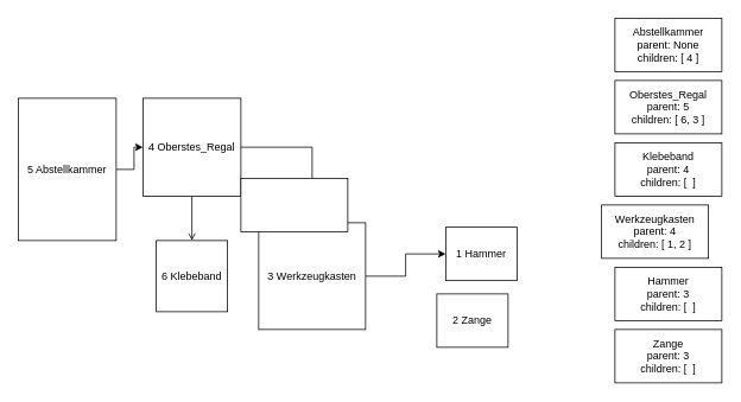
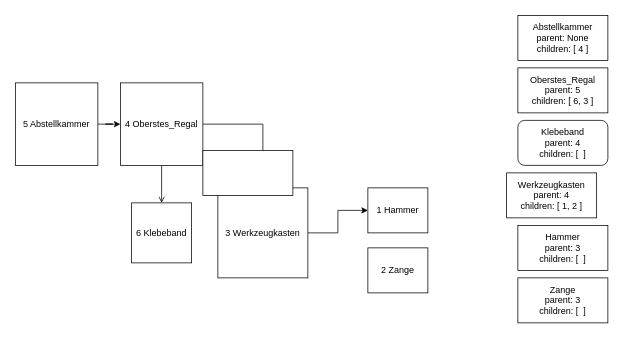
  <mxCell id="0" />
  <mxCell id="1" parent="0" />
  <mxCell id="2" value="" style="edgeStyle=orthogonalEdgeStyle;rounded=0;orthogonalLoop=1;jettySize=auto;html=1;" edge="1" parent="1" source="3" target="10"><mxGeometry relative="1" as="geometry" /></mxCell>
  <mxCell id="3" value="3 Werkzeugkasten" style="whiteSpace=wrap;html=1;aspect=fixed;" vertex="1" parent="1"><mxGeometry x="290" y="250" width="120" height="120" as="geometry" /></mxCell>
  <mxCell id="4" value="" style="edgeStyle=orthogonalEdgeStyle;rounded=0;orthogonalLoop=1;jettySize=auto;html=1;endArrow=open;" edge="1" parent="1" source="6" target="9"><mxGeometry relative="1" as="geometry" /></mxCell>
  <mxCell id="5" value="" style="edgeStyle=orthogonalEdgeStyle;rounded=0;orthogonalLoop=1;jettySize=auto;html=1;" edge="1" parent="1" source="6" target="3"><mxGeometry relative="1" as="geometry" /></mxCell>
  <mxCell id="6" value="4 Oberstes_Regal" style="whiteSpace=wrap;html=1;aspect=fixed;" vertex="1" parent="1"><mxGeometry x="160" y="110" width="110" height="110" as="geometry" /></mxCell>
  <mxCell id="7" value="" style="edgeStyle=orthogonalEdgeStyle;rounded=0;orthogonalLoop=1;jettySize=auto;html=1;" edge="1" parent="1" source="8" target="6"><mxGeometry relative="1" as="geometry" /></mxCell>
- <mxCell id="8" value="5 Abstellkammer" style="whiteSpace=wrap;html=1;aspect=fixed;" vertex="1" parent="1"><mxGeometry x="20" y="110" width="110" height="160" as="geometry" /></mxCell>
+ <mxCell id="8" value="5 Abstellkammer" style="whiteSpace=wrap;html=1;aspect=fixed;" vertex="1" parent="1"><mxGeometry x="20" y="110" width="110" height="110" as="geometry" /></mxCell>
  <mxCell id="9" value="6 Klebeband" style="whiteSpace=wrap;html=1;aspect=fixed;" vertex="1" parent="1"><mxGeometry x="175" y="270" width="80" height="80" as="geometry" /></mxCell>
- <mxCell id="10" value="&lt;div&gt;&lt;br&gt;&lt;/div&gt;&lt;div&gt;1 Hammer&lt;/div&gt;&lt;div&gt;&lt;br&gt;&lt;/div&gt;" style="whiteSpace=wrap;html=1;" vertex="1" parent="1"><mxGeometry x="500" y="255" width="80" height="60" as="geometry" /></mxCell>
+ <mxCell id="10" value="&lt;div&gt;&lt;br&gt;&lt;/div&gt;&lt;div&gt;1 Hammer&lt;/div&gt;&lt;div&gt;&lt;br&gt;&lt;/div&gt;" style="whiteSpace=wrap;html=1;" vertex="1" parent="1"><mxGeometry x="490" y="250" width="80" height="60" as="geometry" /></mxCell>
  <mxCell id="11" value="&lt;div&gt;Oberstes_Regal&lt;/div&gt;&lt;div&gt;parent: 5&lt;/div&gt;&lt;div&gt;children: [ 6, 3 ]&lt;br&gt;&lt;/div&gt;" style="whiteSpace=wrap;html=1;" vertex="1" parent="1"><mxGeometry x="690" y="90" width="120" height="60" as="geometry" /></mxCell>
  <mxCell id="12" value="&lt;div&gt;Abstellkammer&lt;/div&gt;&lt;div&gt;parent: None&lt;/div&gt;&lt;div&gt;children: [ 4 ]&lt;br&gt;&lt;/div&gt;" style="whiteSpace=wrap;html=1;" vertex="1" parent="1"><mxGeometry x="690" y="20" width="120" height="60" as="geometry" /></mxCell>
- <mxCell id="13" value="&lt;div&gt;Klebeband&lt;/div&gt;&lt;div&gt;parent: 4&lt;/div&gt;&lt;div&gt;children: [&amp;nbsp; ]&lt;br&gt;&lt;/div&gt;" style="whiteSpace=wrap;html=1;" vertex="1" parent="1"><mxGeometry x="690" y="160" width="120" height="60" as="geometry" /></mxCell>
+ <mxCell id="13" value="&lt;div&gt;Klebeband&lt;/div&gt;&lt;div&gt;parent: 4&lt;/div&gt;&lt;div&gt;children: [&amp;nbsp; ]&lt;br&gt;&lt;/div&gt;" style="whiteSpace=wrap;html=1;rounded=1;" vertex="1" parent="1"><mxGeometry x="690" y="160" width="120" height="60" as="geometry" /></mxCell>
  <mxCell id="14" value="&lt;div&gt;Werkzeugkasten&lt;/div&gt;&lt;div&gt;parent: 4&lt;/div&gt;&lt;div&gt;children: [ 1, 2 ]&lt;br&gt;&lt;/div&gt;" style="whiteSpace=wrap;html=1;" vertex="1" parent="1"><mxGeometry x="675" y="230" width="120" height="60" as="geometry" /></mxCell>
  <mxCell id="15" value="&lt;div&gt;Hammer&lt;/div&gt;&lt;div&gt;parent: 3&lt;/div&gt;&lt;div&gt;children: [&amp;nbsp; ]&lt;br&gt;&lt;/div&gt;" style="whiteSpace=wrap;html=1;" vertex="1" parent="1"><mxGeometry x="690" y="300" width="120" height="60" as="geometry" /></mxCell>
  <mxCell id="16" value="&lt;div&gt;Zange&lt;/div&gt;&lt;div&gt;parent: 3&lt;/div&gt;&lt;div&gt;children: [&amp;nbsp; ]&lt;br&gt;&lt;/div&gt;" style="whiteSpace=wrap;html=1;" vertex="1" parent="1"><mxGeometry x="690" y="370" width="120" height="60" as="geometry" /></mxCell>
  <mxCell id="17" value="&lt;div&gt;&lt;br&gt;&lt;/div&gt;&lt;div&gt;2 Zange&lt;/div&gt;&lt;div&gt;&lt;br&gt;&lt;/div&gt;" style="whiteSpace=wrap;html=1;" vertex="1" parent="1"><mxGeometry x="490" y="330" width="80" height="60" as="geometry" /></mxCell>
  <mxCell id="18" value="" style="rounded=0;whiteSpace=wrap;html=1;" vertex="1" parent="1"><mxGeometry x="270" y="200" width="120" height="60" as="geometry" /></mxCell>
